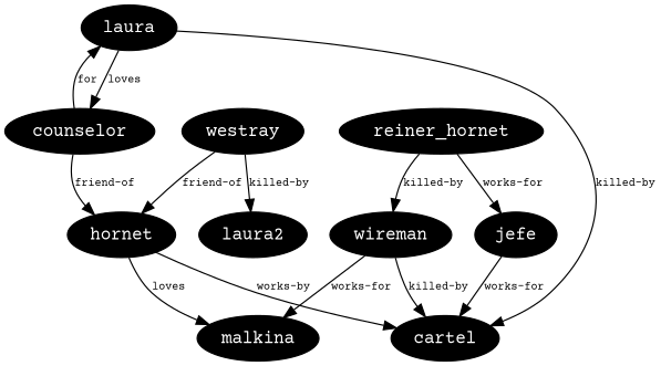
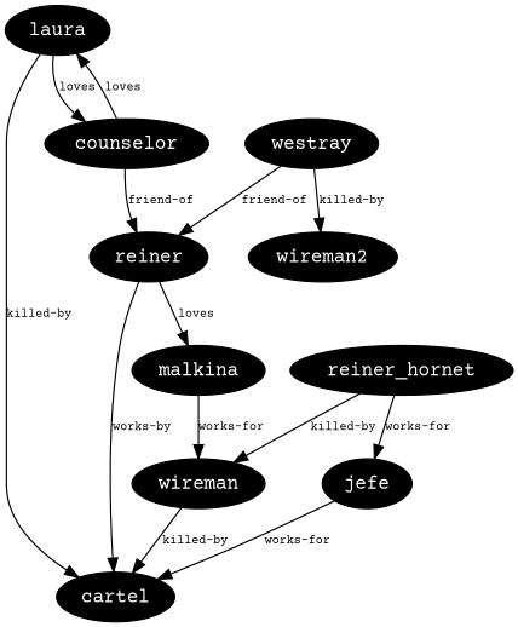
  digraph {
    fontname="Courier Prime"
    node [color=black fontcolor=white fontname="Courier Prime" style=filled]
    edge [fontname="Courier Prime" fontsize=9]
-   reiner [label=hornet]
+   reiner
    malkina
    cartel
    laura
    counselor
    westray
-   wireman2 [label=laura2]
+   wireman2
    wireman
    n9 [label=reiner_hornet]
    jefe
    reiner -> malkina [label=loves]
    reiner -> cartel [label="works-by"]
    laura -> cartel [label="killed-by"]
    laura -> counselor [label=loves]
    counselor -> reiner [label="friend-of"]
-   counselor -> laura [label=for]
+   counselor -> laura [label=loves]
    westray -> reiner [label="friend-of"]
    westray -> wireman2 [label="killed-by"]
-   wireman -> malkina [label="works-for"]
+   malkina -> wireman [label="works-for"]
    wireman -> cartel [label="killed-by"]
    n9 -> wireman [label="killed-by"]
    n9 -> jefe [label="works-for"]
    jefe -> cartel [label="works-for"]
  }
